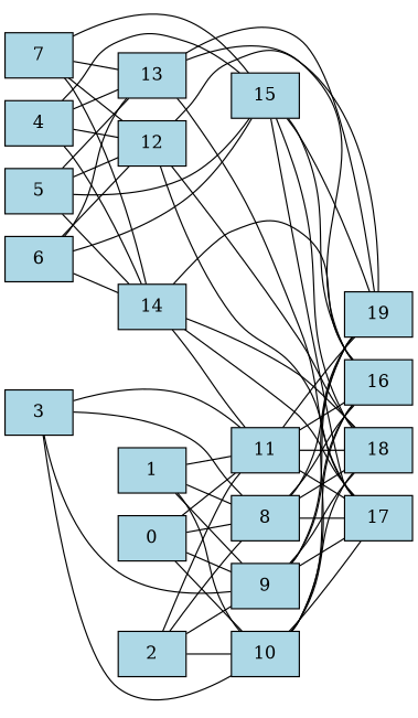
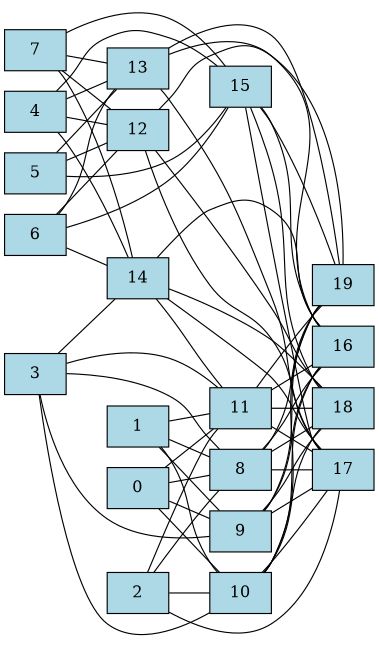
  graph {
    rankdir=LR
    node [fillcolor=lightblue shape=rect style=filled]
    n1 [label=0]
    n2 [label=8]
    n3 [label=9]
    n4 [label=10]
    n5 [label=11]
    n6 [label=16]
    n7 [label=17]
    n8 [label=18]
    n9 [label=19]
    n10 [label=1]
    n11 [label=2]
    n12 [label=3]
    n13 [label=4]
    n14 [label=12]
    n15 [label=13]
    n16 [label=14]
    n17 [label=15]
    n18 [label=5]
    n19 [label=6]
    n20 [label=7]
    n1 -- n2
    n1 -- n3
    n1 -- n4
    n1 -- n5
    n2 -- n6
    n2 -- n7
    n2 -- n8
    n2 -- n9
    n3 -- n6
    n3 -- n7
    n3 -- n8
    n3 -- n9
    n4 -- n6
    n4 -- n7
    n4 -- n8
    n4 -- n9
    n5 -- n6
    n5 -- n7
    n5 -- n8
    n5 -- n9
    n10 -- n2
    n10 -- n3
    n10 -- n4
    n10 -- n5
    n11 -- n2
-   n11 -- n3
+   n11 -- n7
    n11 -- n4
    n11 -- n5
    n12 -- n2
    n12 -- n3
    n12 -- n4
    n12 -- n5
    n13 -- n14
    n13 -- n15
    n13 -- n16
    n13 -- n17
    n14 -- n7
    n14 -- n8
    n14 -- n9
    n15 -- n6
    n15 -- n7
    n15 -- n9
    n16 -- n5
    n16 -- n6
    n16 -- n7
    n16 -- n8
    n17 -- n6
    n17 -- n7
    n17 -- n8
    n17 -- n9
    n18 -- n14
    n18 -- n15
-   n18 -- n16
+   n12 -- n16
    n18 -- n17
    n19 -- n14
    n19 -- n15
    n19 -- n16
    n19 -- n17
    n20 -- n14
    n20 -- n15
    n20 -- n16
    n20 -- n17
  }
